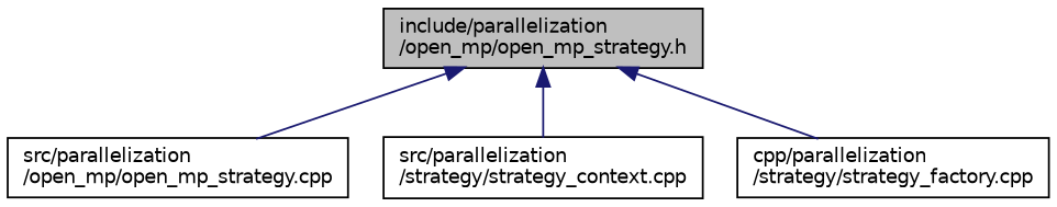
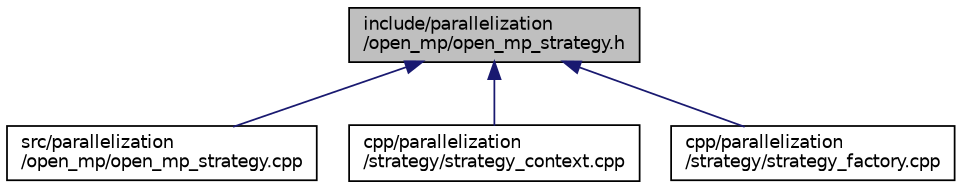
  digraph {
    node [color=black fillcolor=white fontname=Helvetica fontsize=10 shape=record style=filled]
    edge [color=midnightblue dir=back fontname=Helvetica fontsize=10 labelfontname=Helvetica labelfontsize=10 style=solid]
    n1 [fillcolor=grey75 fontcolor=black height=0.2 label="include/parallelization\l/open_mp/open_mp_strategy.h" width=0.4]
    n2 [height=0.2 label="src/parallelization\l/open_mp/open_mp_strategy.cpp" width=0.4]
-   n3 [height=0.2 label="src/parallelization\l/strategy/strategy_context.cpp" width=0.4]
+   n3 [height=0.2 label="cpp/parallelization\l/strategy/strategy_context.cpp" width=0.4]
    n4 [height=0.2 label="cpp/parallelization\l/strategy/strategy_factory.cpp" width=0.4]
    n1 -> n2
    n1 -> n3
    n1 -> n4
  }
